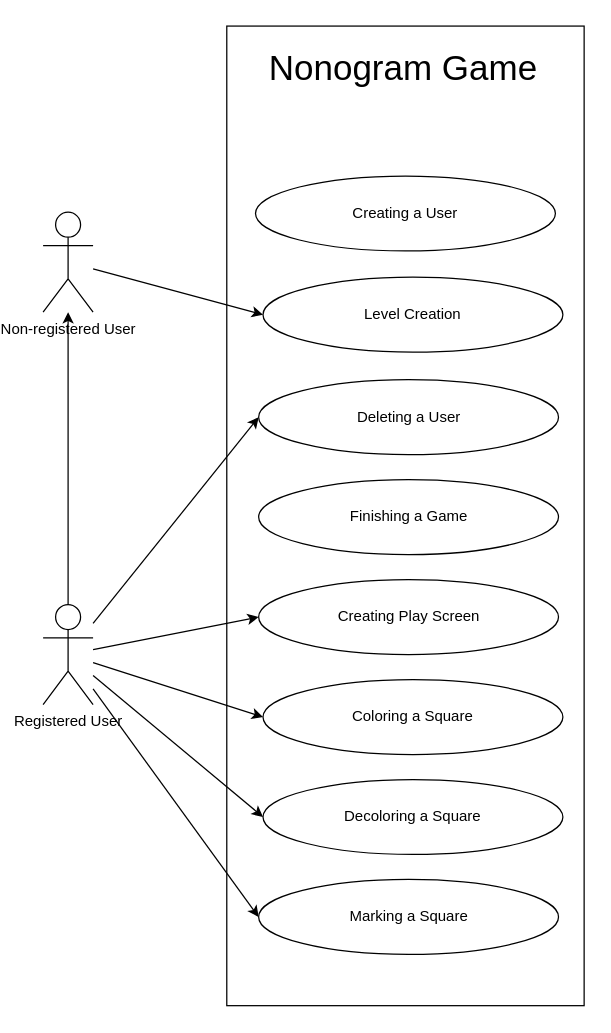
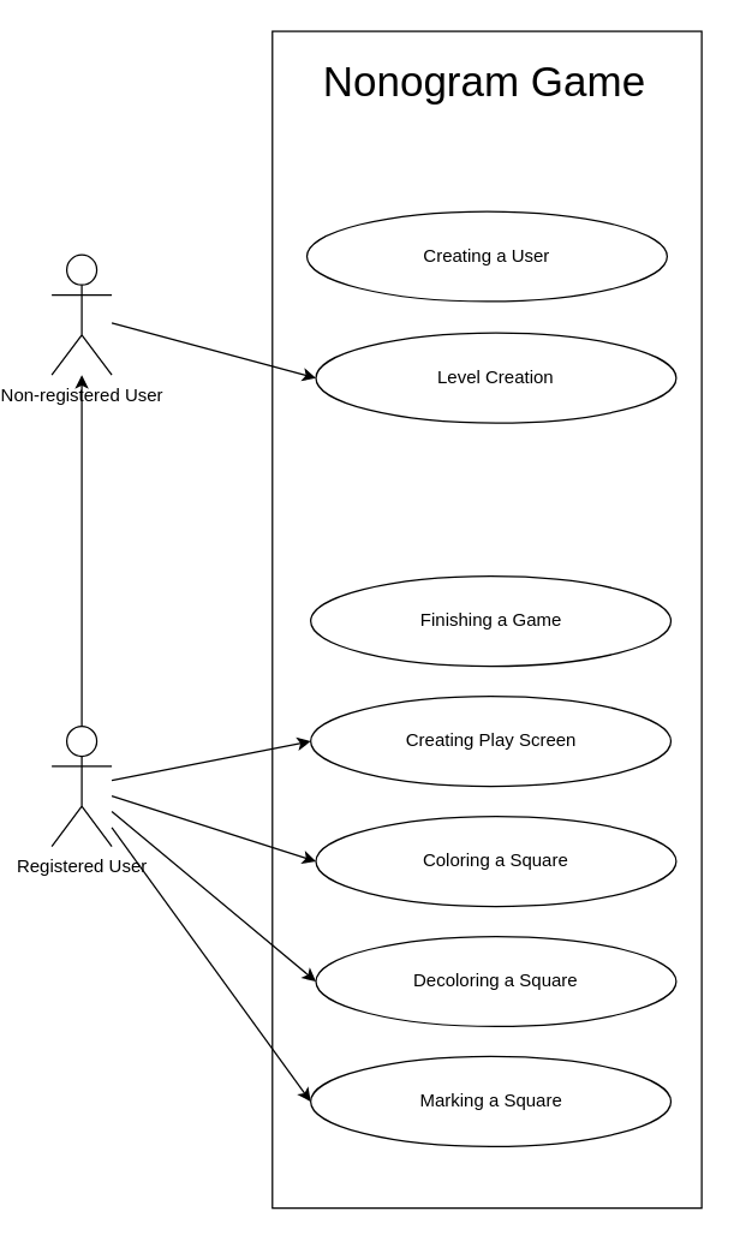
  <mxCell id="0" />
  <mxCell id="1" parent="0" />
  <mxCell id="2" value="" style="rounded=0;whiteSpace=wrap;html=1;strokeColor=default;fillColor=none;" parent="1" vertex="1"><mxGeometry x="167" y="20" width="286" height="784" as="geometry" /></mxCell>
  <mxCell id="3" value="Non-registered User" style="shape=umlActor;verticalLabelPosition=bottom;verticalAlign=top;html=1;outlineConnect=0;" parent="1" vertex="1"><mxGeometry x="20" y="169" width="40" height="80" as="geometry" /></mxCell>
  <mxCell id="4" style="edgeStyle=none;curved=1;rounded=0;orthogonalLoop=1;jettySize=auto;html=1;entryX=0;entryY=0.5;entryDx=0;entryDy=0;endArrow=classic;startSize=6;endSize=6;sourcePerimeterSpacing=0;targetPerimeterSpacing=0;endFill=1;" parent="1" source="6" target="19" edge="1"><mxGeometry relative="1" as="geometry" /></mxCell>
  <mxCell id="5" style="edgeStyle=none;curved=1;rounded=0;orthogonalLoop=1;jettySize=auto;html=1;entryX=0;entryY=0.5;entryDx=0;entryDy=0;endArrow=classic;endFill=1;startSize=6;endSize=6;sourcePerimeterSpacing=0;targetPerimeterSpacing=0;" parent="1" source="6" target="20" edge="1"><mxGeometry relative="1" as="geometry" /></mxCell>
  <mxCell id="6" value="Registered User" style="shape=umlActor;verticalLabelPosition=bottom;verticalAlign=top;html=1;outlineConnect=0;" parent="1" vertex="1"><mxGeometry x="20" y="483" width="40" height="80" as="geometry" /></mxCell>
  <mxCell id="7" style="edgeStyle=none;html=1;entryX=0;entryY=0.5;entryDx=0;entryDy=0;" parent="1" source="3" target="13" edge="1"><mxGeometry relative="1" as="geometry" /></mxCell>
- <mxCell id="8" style="edgeStyle=none;html=1;entryX=0;entryY=0.5;entryDx=0;entryDy=0;" parent="1" source="6" target="14" edge="1"><mxGeometry relative="1" as="geometry" /></mxCell>
  <mxCell id="9" style="edgeStyle=none;html=1;" parent="1" source="6" target="3" edge="1"><mxGeometry relative="1" as="geometry" /></mxCell>
  <mxCell id="10" style="edgeStyle=none;html=1;entryX=0;entryY=0.5;entryDx=0;entryDy=0;" parent="1" source="6" target="16" edge="1"><mxGeometry relative="1" as="geometry" /></mxCell>
  <mxCell id="11" style="edgeStyle=none;html=1;entryX=0;entryY=0.5;entryDx=0;entryDy=0;" parent="1" source="6" target="17" edge="1"><mxGeometry relative="1" as="geometry" /></mxCell>
  <mxCell id="12" value="Creating a User" style="ellipse;whiteSpace=wrap;html=1;" parent="1" vertex="1"><mxGeometry x="190" y="140" width="240" height="60" as="geometry" /></mxCell>
  <mxCell id="13" value="Level Creation" style="ellipse;whiteSpace=wrap;html=1;" parent="1" vertex="1"><mxGeometry x="196" y="221" width="240" height="60" as="geometry" /></mxCell>
- <mxCell id="14" value="Deleting a User" style="ellipse;whiteSpace=wrap;html=1;" parent="1" vertex="1"><mxGeometry x="192.5" y="303" width="240" height="60" as="geometry" /></mxCell>
  <mxCell id="15" value="Finishing a Game" style="ellipse;whiteSpace=wrap;html=1;" parent="1" vertex="1"><mxGeometry x="192.5" y="383" width="240" height="60" as="geometry" /></mxCell>
  <mxCell id="16" value="Creating Play Screen" style="ellipse;whiteSpace=wrap;html=1;" parent="1" vertex="1"><mxGeometry x="192.5" y="463" width="240" height="60" as="geometry" /></mxCell>
  <mxCell id="17" value="Coloring a Square" style="ellipse;whiteSpace=wrap;html=1;" parent="1" vertex="1"><mxGeometry x="196" y="543" width="240" height="60" as="geometry" /></mxCell>
  <mxCell id="18" value="Nonogram Game" style="text;html=1;strokeColor=none;fillColor=none;align=center;verticalAlign=middle;whiteSpace=wrap;rounded=0;fontSize=28;" parent="1" vertex="1"><mxGeometry x="196" y="39" width="225" height="30" as="geometry" /></mxCell>
  <mxCell id="19" value="Decoloring a Square" style="ellipse;whiteSpace=wrap;html=1;" parent="1" vertex="1"><mxGeometry x="196" y="623" width="240" height="60" as="geometry" /></mxCell>
  <mxCell id="20" value="Marking a Square" style="ellipse;whiteSpace=wrap;html=1;" parent="1" vertex="1"><mxGeometry x="192.5" y="703" width="240" height="60" as="geometry" /></mxCell>
